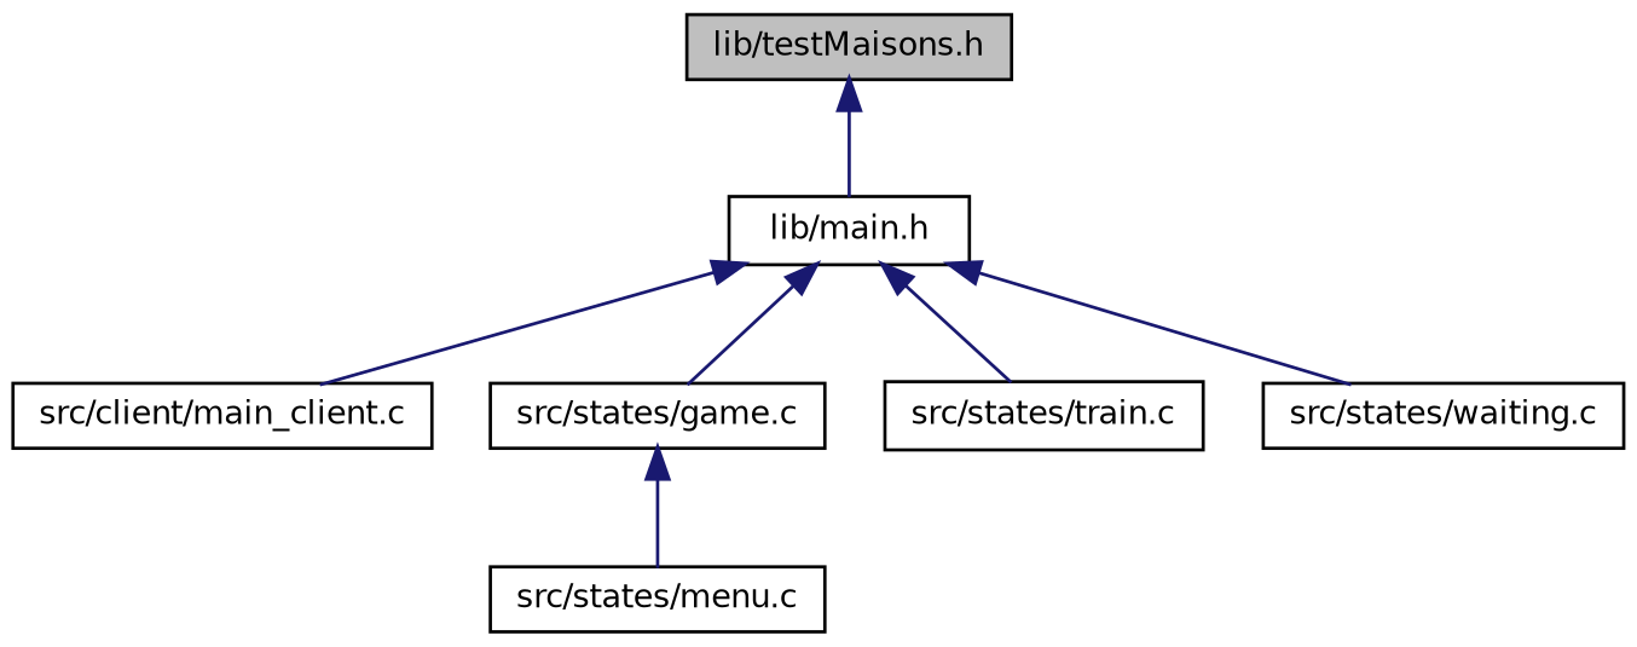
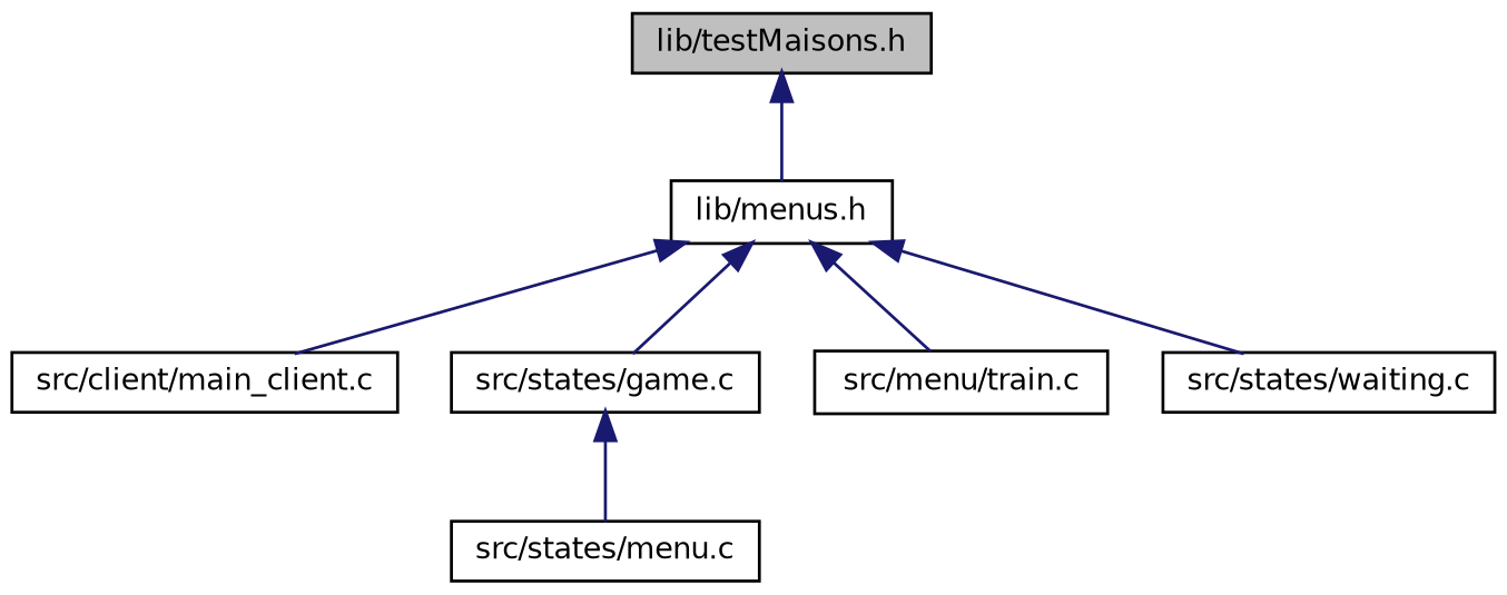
  digraph {
    node [color=black fillcolor=white fontname=Helvetica fontsize=10 shape=record style=filled]
    edge [color=midnightblue dir=back fontname=Helvetica fontsize=10 labelfontname=Helvetica labelfontsize=10 style=solid]
    n1 [fillcolor=grey75 fontcolor=black height=0.2 label="lib/testMaisons.h" width=0.4]
-   n2 [height=0.2 label="lib/main.h" width=0.4]
+   n2 [height=0.2 label="lib/menus.h" width=0.4]
    n3 [height=0.2 label="src/client/main_client.c" width=0.4]
    n4 [height=0.2 label="src/states/game.c" width=0.4]
-   n5 [height=0.2 label="src/states/train.c" width=0.4]
+   n5 [height=0.2 label="src/menu/train.c" width=0.4]
    n6 [height=0.2 label="src/states/waiting.c" width=0.4]
    n7 [height=0.2 label="src/states/menu.c" width=0.4]
    n1 -> n2
    n2 -> n3
    n2 -> n4
    n2 -> n5
    n2 -> n6
    n4 -> n7
  }
